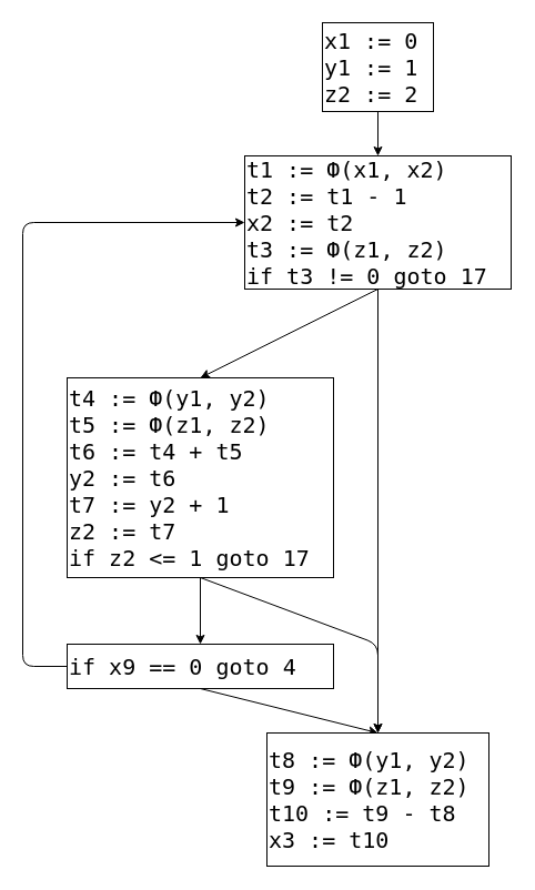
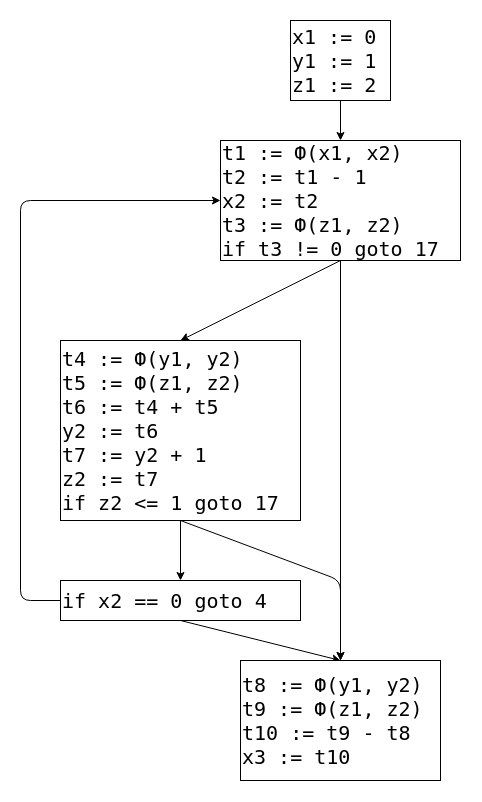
  <mxCell id="0" />
  <mxCell id="1" parent="0" />
  <mxCell id="2" style="edgeStyle=none;html=1;entryX=0.5;entryY=0;entryDx=0;entryDy=0;fontSize=20;" edge="1" parent="1" source="3" target="6"><mxGeometry relative="1" as="geometry" /></mxCell>
- <mxCell id="3" value="&lt;pre style=&quot;font-size: 20px&quot;&gt;&lt;font style=&quot;font-size: 20px&quot;&gt;x1 := 0&lt;br&gt;&lt;/font&gt;&lt;font style=&quot;font-size: 20px&quot;&gt;y1 := 1&lt;br&gt;&lt;/font&gt;&lt;font style=&quot;font-size: 20px&quot;&gt;z2 := 2&lt;/font&gt;&lt;/pre&gt;" style="rounded=0;whiteSpace=wrap;html=1;align=left;" parent="1" vertex="1"><mxGeometry x="290" y="20" width="100" height="80" as="geometry" /></mxCell>
+ <mxCell id="3" value="&lt;pre style=&quot;font-size: 20px&quot;&gt;&lt;font style=&quot;font-size: 20px&quot;&gt;x1 := 0&lt;br&gt;&lt;/font&gt;&lt;font style=&quot;font-size: 20px&quot;&gt;y1 := 1&lt;br&gt;&lt;/font&gt;&lt;font style=&quot;font-size: 20px&quot;&gt;z1 := 2&lt;/font&gt;&lt;/pre&gt;" style="rounded=0;whiteSpace=wrap;html=1;align=left;" parent="1" vertex="1"><mxGeometry x="290" y="20" width="100" height="80" as="geometry" /></mxCell>
  <mxCell id="4" style="edgeStyle=none;html=1;exitX=0.5;exitY=1;exitDx=0;exitDy=0;entryX=0.5;entryY=0;entryDx=0;entryDy=0;fontSize=20;" edge="1" parent="1" source="6" target="9"><mxGeometry relative="1" as="geometry" /></mxCell>
  <mxCell id="5" style="edgeStyle=none;html=1;entryX=0.5;entryY=0;entryDx=0;entryDy=0;fontSize=20;" edge="1" parent="1" source="6" target="13"><mxGeometry relative="1" as="geometry" /></mxCell>
  <mxCell id="6" value="&lt;pre&gt;&lt;span style=&quot;font-size: 20px&quot;&gt;t1 := Ф(x1, x2)&lt;br&gt;t2 := t1 - 1&lt;br&gt;x2 := t2&lt;br&gt;t3 := Ф(z1, z2)&lt;br&gt;if t3 != 0 goto 17&lt;/span&gt;&lt;/pre&gt;" style="rounded=0;whiteSpace=wrap;html=1;align=left;" vertex="1" parent="1"><mxGeometry x="220" y="140" width="240" height="120" as="geometry" /></mxCell>
  <mxCell id="7" style="edgeStyle=none;html=1;entryX=0.5;entryY=0;entryDx=0;entryDy=0;fontSize=20;" edge="1" parent="1" source="9" target="12"><mxGeometry relative="1" as="geometry" /></mxCell>
  <mxCell id="8" style="edgeStyle=none;html=1;exitX=0.5;exitY=1;exitDx=0;exitDy=0;entryX=0.5;entryY=0;entryDx=0;entryDy=0;fontSize=20;" edge="1" parent="1" source="9" target="13"><mxGeometry relative="1" as="geometry"><Array as="points"><mxPoint x="340" y="580" /></Array></mxGeometry></mxCell>
  <mxCell id="9" value="&lt;pre&gt;&lt;span style=&quot;font-size: 20px&quot;&gt;t4 := Ф(y1, y2)&lt;br/&gt;t5 := Ф(z1, z2)&lt;br/&gt;t6 := t4 + t5&lt;br/&gt;y2 := t6&lt;br/&gt;t7 := y2 + 1&lt;br/&gt;z2 := t7&lt;br/&gt;if z2 &amp;lt;= 1 goto 17&lt;/span&gt;&lt;/pre&gt;" style="rounded=0;whiteSpace=wrap;html=1;align=left;" vertex="1" parent="1"><mxGeometry x="60" y="340" width="240" height="180" as="geometry" /></mxCell>
  <mxCell id="10" style="edgeStyle=none;html=1;exitX=0;exitY=0.5;exitDx=0;exitDy=0;entryX=0;entryY=0.5;entryDx=0;entryDy=0;fontSize=20;" edge="1" parent="1" source="12" target="6"><mxGeometry relative="1" as="geometry"><Array as="points"><mxPoint x="20" y="600" /><mxPoint x="20" y="200" /></Array></mxGeometry></mxCell>
  <mxCell id="11" style="edgeStyle=none;html=1;exitX=0.5;exitY=1;exitDx=0;exitDy=0;entryX=0.5;entryY=0;entryDx=0;entryDy=0;fontSize=20;" edge="1" parent="1" source="12" target="13"><mxGeometry relative="1" as="geometry" /></mxCell>
- <mxCell id="12" value="&lt;pre&gt;&lt;span style=&quot;font-size: 20px&quot;&gt;if x9 == 0 goto 4&lt;br&gt;&lt;/span&gt;&lt;/pre&gt;" style="rounded=0;whiteSpace=wrap;html=1;align=left;" vertex="1" parent="1"><mxGeometry x="60" y="580" width="240" height="40" as="geometry" /></mxCell>
+ <mxCell id="12" value="&lt;pre&gt;&lt;span style=&quot;font-size: 20px&quot;&gt;if x2 == 0 goto 4&lt;br&gt;&lt;/span&gt;&lt;/pre&gt;" style="rounded=0;whiteSpace=wrap;html=1;align=left;" vertex="1" parent="1"><mxGeometry x="60" y="580" width="240" height="40" as="geometry" /></mxCell>
  <mxCell id="13" value="&lt;pre&gt;&lt;span style=&quot;font-size: 20px&quot;&gt;t8 := Ф(y1, y2)&lt;br/&gt;t9 := Ф(z1, z2)&lt;br/&gt;t10 := t9 - t8&lt;br/&gt;x3 := t10&lt;/span&gt;&lt;/pre&gt;" style="rounded=0;whiteSpace=wrap;html=1;align=left;" vertex="1" parent="1"><mxGeometry x="240" y="660" width="200" height="120" as="geometry" /></mxCell>
